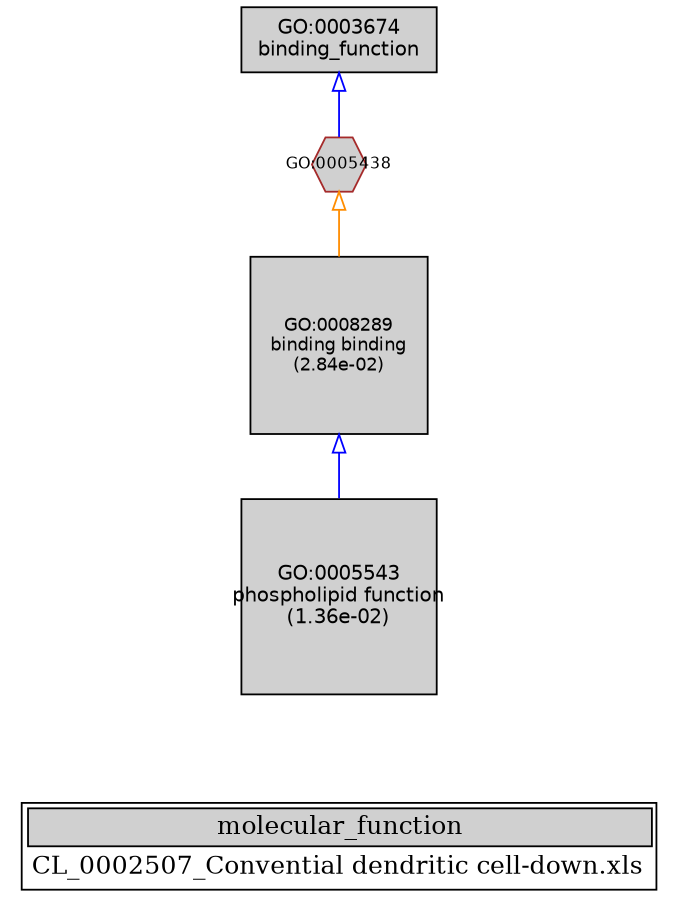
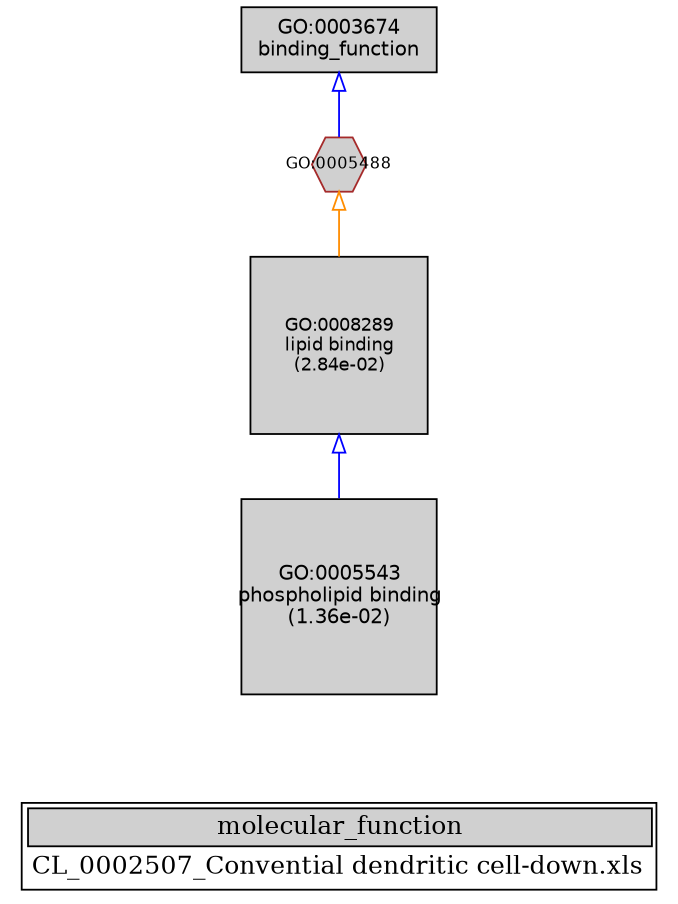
  digraph {
    bgcolor="#FFFFFF"
    label=<<TABLE COLOR="black" BGCOLOR="white"><TR><TD COLSPAN="2" BGCOLOR="#D0D0D0"><FONT COLOR="black">molecular_function</FONT></TD></TR><TR><TD BORDER="0">CL_0002507_Convential dendritic cell-down.xls</TD></TR></TABLE>>
    node [color=black fillcolor="#D0D0D0" fixedsize=true fontcolor=black fontname=Helvetica fontsize=10.8 shape=box style=filled]
    edge [arrowtail=empty color=blue dir=back weight=5.0]
-   n1 [height=1.5 label=<<TABLE BORDER="0"><TR><TD>GO:0005543<BR/>phospholipid function<BR/>(1.36e-02)</TD></TR></TABLE>> width=1.5]
-   n2 [fontsize=9.83487181055 height=1.36595441813 label=<<TABLE BORDER="0"><TR><TD>GO:0008289<BR/>binding binding<BR/>(2.84e-02)</TD></TR></TABLE>> width=1.36595441813]
+   n1 [height=1.5 label=<<TABLE BORDER="0"><TR><TD>GO:0005543<BR/>phospholipid binding<BR/>(1.36e-02)</TD></TR></TABLE>> width=1.5]
+   n2 [fontsize=9.83487181055 height=1.36595441813 label=<<TABLE BORDER="0"><TR><TD>GO:0008289<BR/>lipid binding<BR/>(2.84e-02)</TD></TR></TABLE>> width=1.36595441813]
    n3 [label=<<TABLE BORDER="0"><TR><TD>GO:0003674<BR/>binding_function</TD></TR></TABLE>> width=1.5]
-   "GO:0005488" [color=brown fontsize=9 height=0.419249172658 shape=hexagon width=0.419249172658 label="GO:0005438"]
+   "GO:0005488" [color=brown fontsize=9 height=0.419249172658 shape=hexagon width=0.419249172658]
    subgraph sub_1 {
      n1
      n2
      n3
      "GO:0005488"
    }
    subgraph sub_2 {
      subgraph sub_3 {
        subgraph sub_4 {
        }
        subgraph sub_5 {
        }
      }
      subgraph sub_6 {
      }
      subgraph sub_7 {
        n1
        n2
        n3
        "GO:0005488"
      }
    }
    n2 -> n1
    n3 -> "GO:0005488"
    "GO:0005488" -> n2 [color=darkorange]
  }
